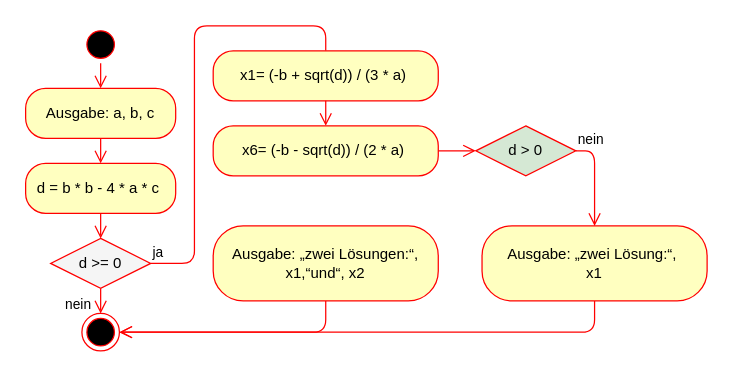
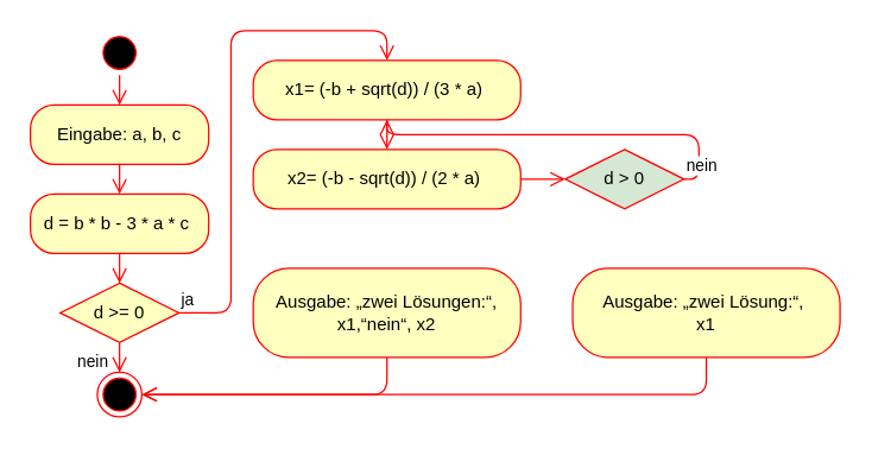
  <mxCell id="0" />
  <mxCell id="1" parent="0" />
  <mxCell id="2" value="" style="ellipse;html=1;shape=startState;fillColor=#000000;strokeColor=#ff0000;" parent="1" vertex="1"><mxGeometry x="65" y="20" width="30" height="30" as="geometry" /></mxCell>
  <mxCell id="3" value="" style="edgeStyle=orthogonalEdgeStyle;html=1;verticalAlign=bottom;endArrow=open;endSize=8;strokeColor=#ff0000;" parent="1" source="2" target="4" edge="1"><mxGeometry relative="1" as="geometry"><mxPoint x="105" y="70" as="targetPoint" /></mxGeometry></mxCell>
- <mxCell id="4" value="Ausgabe: a, b, c" style="rounded=1;whiteSpace=wrap;html=1;arcSize=40;fontColor=#000000;fillColor=#ffffc0;strokeColor=#ff0000;" parent="1" vertex="1"><mxGeometry x="20" y="70" width="120" height="40" as="geometry" /></mxCell>
+ <mxCell id="4" value="Eingabe: a, b, c" style="rounded=1;whiteSpace=wrap;html=1;arcSize=40;fontColor=#000000;fillColor=#ffffc0;strokeColor=#ff0000;" parent="1" vertex="1"><mxGeometry x="20" y="70" width="120" height="40" as="geometry" /></mxCell>
  <mxCell id="5" value="" style="edgeStyle=orthogonalEdgeStyle;html=1;verticalAlign=bottom;endArrow=open;endSize=8;strokeColor=#ff0000;entryX=0.5;entryY=0;entryDx=0;entryDy=0;" parent="1" source="4" target="6" edge="1"><mxGeometry relative="1" as="geometry"><mxPoint x="80" y="130" as="targetPoint" /></mxGeometry></mxCell>
- <mxCell id="6" value="d = b * b - 4 * a * c&amp;nbsp;" style="rounded=1;whiteSpace=wrap;html=1;arcSize=40;fontColor=#000000;fillColor=#ffffc0;strokeColor=#ff0000;" parent="1" vertex="1"><mxGeometry x="20" y="130" width="120" height="40" as="geometry" /></mxCell>
+ <mxCell id="6" value="d = b * b - 3 * a * c&amp;nbsp;" style="rounded=1;whiteSpace=wrap;html=1;arcSize=40;fontColor=#000000;fillColor=#ffffc0;strokeColor=#ff0000;" parent="1" vertex="1"><mxGeometry x="20" y="130" width="120" height="40" as="geometry" /></mxCell>
  <mxCell id="7" value="" style="edgeStyle=orthogonalEdgeStyle;html=1;verticalAlign=bottom;endArrow=open;endSize=8;strokeColor=#ff0000;entryX=0.5;entryY=0;entryDx=0;entryDy=0;" parent="1" source="6" target="8" edge="1"><mxGeometry relative="1" as="geometry"><mxPoint x="80" y="210" as="targetPoint" /></mxGeometry></mxCell>
- <mxCell id="8" value="d &amp;gt;= 0" style="rhombus;whiteSpace=wrap;html=1;fontColor=#000000;fillColor=#f5f5f5;strokeColor=#ff0000;" parent="1" vertex="1"><mxGeometry x="40" y="190" width="80" height="40" as="geometry" /></mxCell>
- <mxCell id="9" value="ja" style="edgeStyle=orthogonalEdgeStyle;html=1;align=left;verticalAlign=bottom;endArrow=none;endSize=8;strokeColor=#ff0000;entryX=0.5;entryY=0;entryDx=0;entryDy=0;exitX=1;exitY=0.5;exitDx=0;exitDy=0;" parent="1" source="8" target="12" edge="1"><mxGeometry x="-1" relative="1" as="geometry"><mxPoint x="240" y="360" as="targetPoint" /><Array as="points"><mxPoint x="155" y="210" /><mxPoint x="155" y="20" /><mxPoint x="260" y="20" /></Array></mxGeometry></mxCell>
+ <mxCell id="8" value="d &amp;gt;= 0" style="rhombus;whiteSpace=wrap;html=1;fontColor=#000000;fillColor=#ffffc0;strokeColor=#ff0000;" parent="1" vertex="1"><mxGeometry x="40" y="190" width="80" height="40" as="geometry" /></mxCell>
+ <mxCell id="9" value="ja" style="edgeStyle=orthogonalEdgeStyle;html=1;align=left;verticalAlign=bottom;endArrow=open;endSize=8;strokeColor=#ff0000;entryX=0.5;entryY=0;entryDx=0;entryDy=0;exitX=1;exitY=0.5;exitDx=0;exitDy=0;" parent="1" source="8" target="12" edge="1"><mxGeometry x="-1" relative="1" as="geometry"><mxPoint x="240" y="360" as="targetPoint" /><Array as="points"><mxPoint x="155" y="210" /><mxPoint x="155" y="20" /><mxPoint x="260" y="20" /></Array></mxGeometry></mxCell>
  <mxCell id="10" value="nein" style="edgeStyle=orthogonalEdgeStyle;html=1;align=left;verticalAlign=top;endArrow=open;endSize=8;strokeColor=#ff0000;entryX=0.5;entryY=0;entryDx=0;entryDy=0;" parent="1" source="8" target="11" edge="1"><mxGeometry x="-1" y="-30" relative="1" as="geometry"><mxPoint x="100" y="430" as="targetPoint" /><mxPoint as="offset" /></mxGeometry></mxCell>
  <mxCell id="11" value="" style="ellipse;html=1;shape=endState;fillColor=#000000;strokeColor=#ff0000;" parent="1" vertex="1"><mxGeometry x="65" y="250" width="30" height="30" as="geometry" /></mxCell>
  <mxCell id="12" value="x1= (-b + sqrt(d)) / (3 * a)&amp;nbsp;" style="rounded=1;whiteSpace=wrap;html=1;arcSize=40;fontColor=#000000;fillColor=#ffffc0;strokeColor=#ff0000;" parent="1" vertex="1"><mxGeometry x="170" y="40" width="180" height="40" as="geometry" /></mxCell>
  <mxCell id="13" value="" style="edgeStyle=orthogonalEdgeStyle;html=1;verticalAlign=bottom;endArrow=open;endSize=8;strokeColor=#ff0000;" parent="1" source="12" target="14" edge="1"><mxGeometry relative="1" as="geometry"><mxPoint x="520" y="160" as="targetPoint" /></mxGeometry></mxCell>
- <mxCell id="14" value="x6= (-b - sqrt(d)) / (2 * a)&amp;nbsp;" style="rounded=1;whiteSpace=wrap;html=1;arcSize=40;fontColor=#000000;fillColor=#ffffc0;strokeColor=#ff0000;" parent="1" vertex="1"><mxGeometry x="170" y="100" width="180" height="40" as="geometry" /></mxCell>
+ <mxCell id="14" value="x2= (-b - sqrt(d)) / (2 * a)&amp;nbsp;" style="rounded=1;whiteSpace=wrap;html=1;arcSize=40;fontColor=#000000;fillColor=#ffffc0;strokeColor=#ff0000;" parent="1" vertex="1"><mxGeometry x="170" y="100" width="180" height="40" as="geometry" /></mxCell>
  <mxCell id="15" value="" style="edgeStyle=orthogonalEdgeStyle;html=1;verticalAlign=bottom;endArrow=open;endSize=8;strokeColor=#ff0000;" parent="1" source="14" target="16" edge="1"><mxGeometry relative="1" as="geometry"><mxPoint x="550" y="280" as="targetPoint" /></mxGeometry></mxCell>
  <mxCell id="16" value="d &amp;gt; 0" style="rhombus;whiteSpace=wrap;html=1;fontColor=#000000;fillColor=#d5e8d4;strokeColor=#ff0000;" parent="1" vertex="1"><mxGeometry x="380" y="100" width="80" height="40" as="geometry" /></mxCell>
- <mxCell id="17" value="nein" style="edgeStyle=orthogonalEdgeStyle;html=1;align=left;verticalAlign=bottom;endArrow=open;endSize=8;strokeColor=#ff0000;entryX=0.5;entryY=0;entryDx=0;entryDy=0;exitX=1;exitY=0.5;exitDx=0;exitDy=0;" parent="1" source="16" target="20" edge="1"><mxGeometry x="-1" relative="1" as="geometry"><mxPoint x="670" y="340" as="targetPoint" /></mxGeometry></mxCell>
- <mxCell id="18" value="&lt;div&gt;&lt;font color=&quot;#000000&quot;&gt;Ausgabe:&amp;nbsp;&lt;/font&gt;&lt;span style=&quot;background-color: transparent;&quot;&gt;„zwei Lösungen:“,&lt;/span&gt;&lt;/div&gt;&lt;div&gt;&lt;span style=&quot;background-color: transparent;&quot;&gt;x1,“und“, x2&lt;/span&gt;&lt;/div&gt;" style="rounded=1;whiteSpace=wrap;html=1;arcSize=40;fontColor=#000000;fillColor=#ffffc0;strokeColor=#ff0000;" parent="1" vertex="1"><mxGeometry x="170" y="180" width="180" height="60" as="geometry" /></mxCell>
+ <mxCell id="17" value="nein" style="edgeStyle=orthogonalEdgeStyle;html=1;align=left;verticalAlign=bottom;endArrow=open;endSize=8;strokeColor=#ff0000;exitX=1;exitY=0.5;exitDx=0;exitDy=0;" parent="1" source="16" target="12" edge="1"><mxGeometry x="-1" relative="1" as="geometry"><mxPoint x="670" y="340" as="targetPoint" /></mxGeometry></mxCell>
+ <mxCell id="18" value="&lt;div&gt;&lt;font color=&quot;#000000&quot;&gt;Ausgabe:&amp;nbsp;&lt;/font&gt;&lt;span style=&quot;background-color: transparent;&quot;&gt;„zwei Lösungen:“,&lt;/span&gt;&lt;/div&gt;&lt;div&gt;&lt;span style=&quot;background-color: transparent;&quot;&gt;x1,“nein“, x2&lt;/span&gt;&lt;/div&gt;" style="rounded=1;whiteSpace=wrap;html=1;arcSize=40;fontColor=#000000;fillColor=#ffffc0;strokeColor=#ff0000;" parent="1" vertex="1"><mxGeometry x="170" y="180" width="180" height="60" as="geometry" /></mxCell>
  <mxCell id="19" value="" style="edgeStyle=orthogonalEdgeStyle;html=1;verticalAlign=bottom;endArrow=open;endSize=8;strokeColor=#ff0000;entryX=1;entryY=0.5;entryDx=0;entryDy=0;exitX=0.5;exitY=1;exitDx=0;exitDy=0;" parent="1" source="20" target="11" edge="1"><mxGeometry relative="1" as="geometry"><mxPoint x="440" y="525" as="targetPoint" /><mxPoint x="410" y="370" as="sourcePoint" /><Array as="points"><mxPoint x="475" y="265" /></Array></mxGeometry></mxCell>
  <mxCell id="20" value="&lt;div&gt;&lt;font color=&quot;#000000&quot;&gt;Ausgabe:&amp;nbsp;&lt;/font&gt;&lt;span style=&quot;background-color: transparent;&quot;&gt;„zwei Lösung:“,&amp;nbsp;&lt;/span&gt;&lt;/div&gt;&lt;div&gt;&lt;font color=&quot;#000000&quot;&gt;x1&lt;/font&gt;&lt;/div&gt;" style="rounded=1;whiteSpace=wrap;html=1;arcSize=40;fontColor=#000000;fillColor=#ffffc0;strokeColor=#ff0000;" parent="1" vertex="1"><mxGeometry x="385" y="180" width="180" height="60" as="geometry" /></mxCell>
  <mxCell id="21" value="" style="edgeStyle=orthogonalEdgeStyle;html=1;verticalAlign=bottom;endArrow=open;endSize=8;strokeColor=#ff0000;entryX=1;entryY=0.5;entryDx=0;entryDy=0;exitX=0.5;exitY=1;exitDx=0;exitDy=0;" parent="1" source="18" target="11" edge="1"><mxGeometry relative="1" as="geometry"><mxPoint x="152" y="530" as="targetPoint" /></mxGeometry></mxCell>
